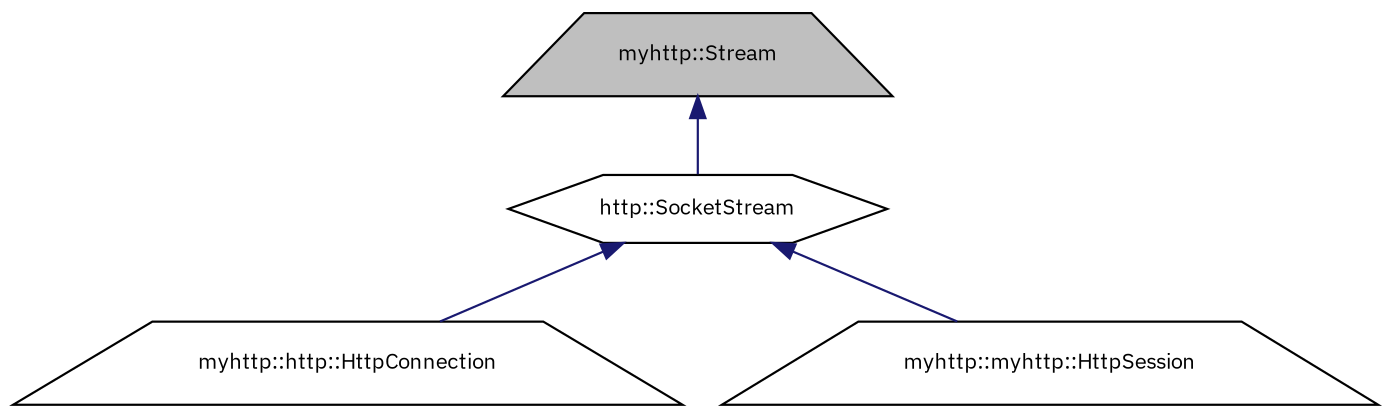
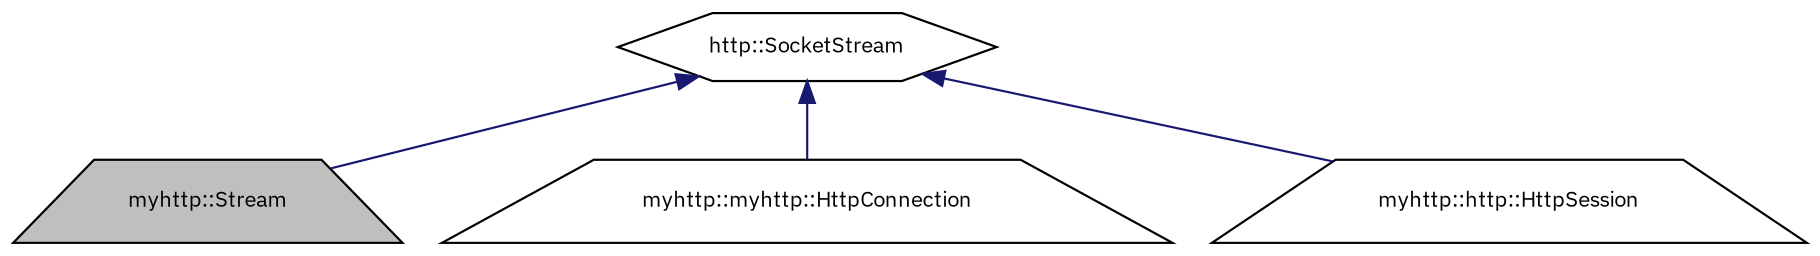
  digraph {
    fontname="IBM Plex Sans"
    node [color=black fillcolor=white fontname="IBM Plex Sans" fontsize=10 shape=trapezium style=filled]
    edge [color=midnightblue dir=back fontname="IBM Plex Sans" fontsize=10 labelfontname=Helvetica labelfontsize=10 style=solid]
    n1 [fillcolor=grey75 fontcolor=black height=0.2 label="myhttp::Stream" width=0.4]
    n2 [height=0.2 label="http::SocketStream" shape=hexagon width=0.4]
-   n3 [height=0.2 label="myhttp::http::HttpConnection" width=0.4]
-   n4 [height=0.2 label="myhttp::myhttp::HttpSession" width=0.4]
-   n1 -> n2
+   n3 [height=0.2 label="myhttp::myhttp::HttpConnection" width=0.4]
+   n4 [height=0.2 label="myhttp::http::HttpSession" width=0.4]
+   n2 -> n1
    n2 -> n3
    n2 -> n4
  }
